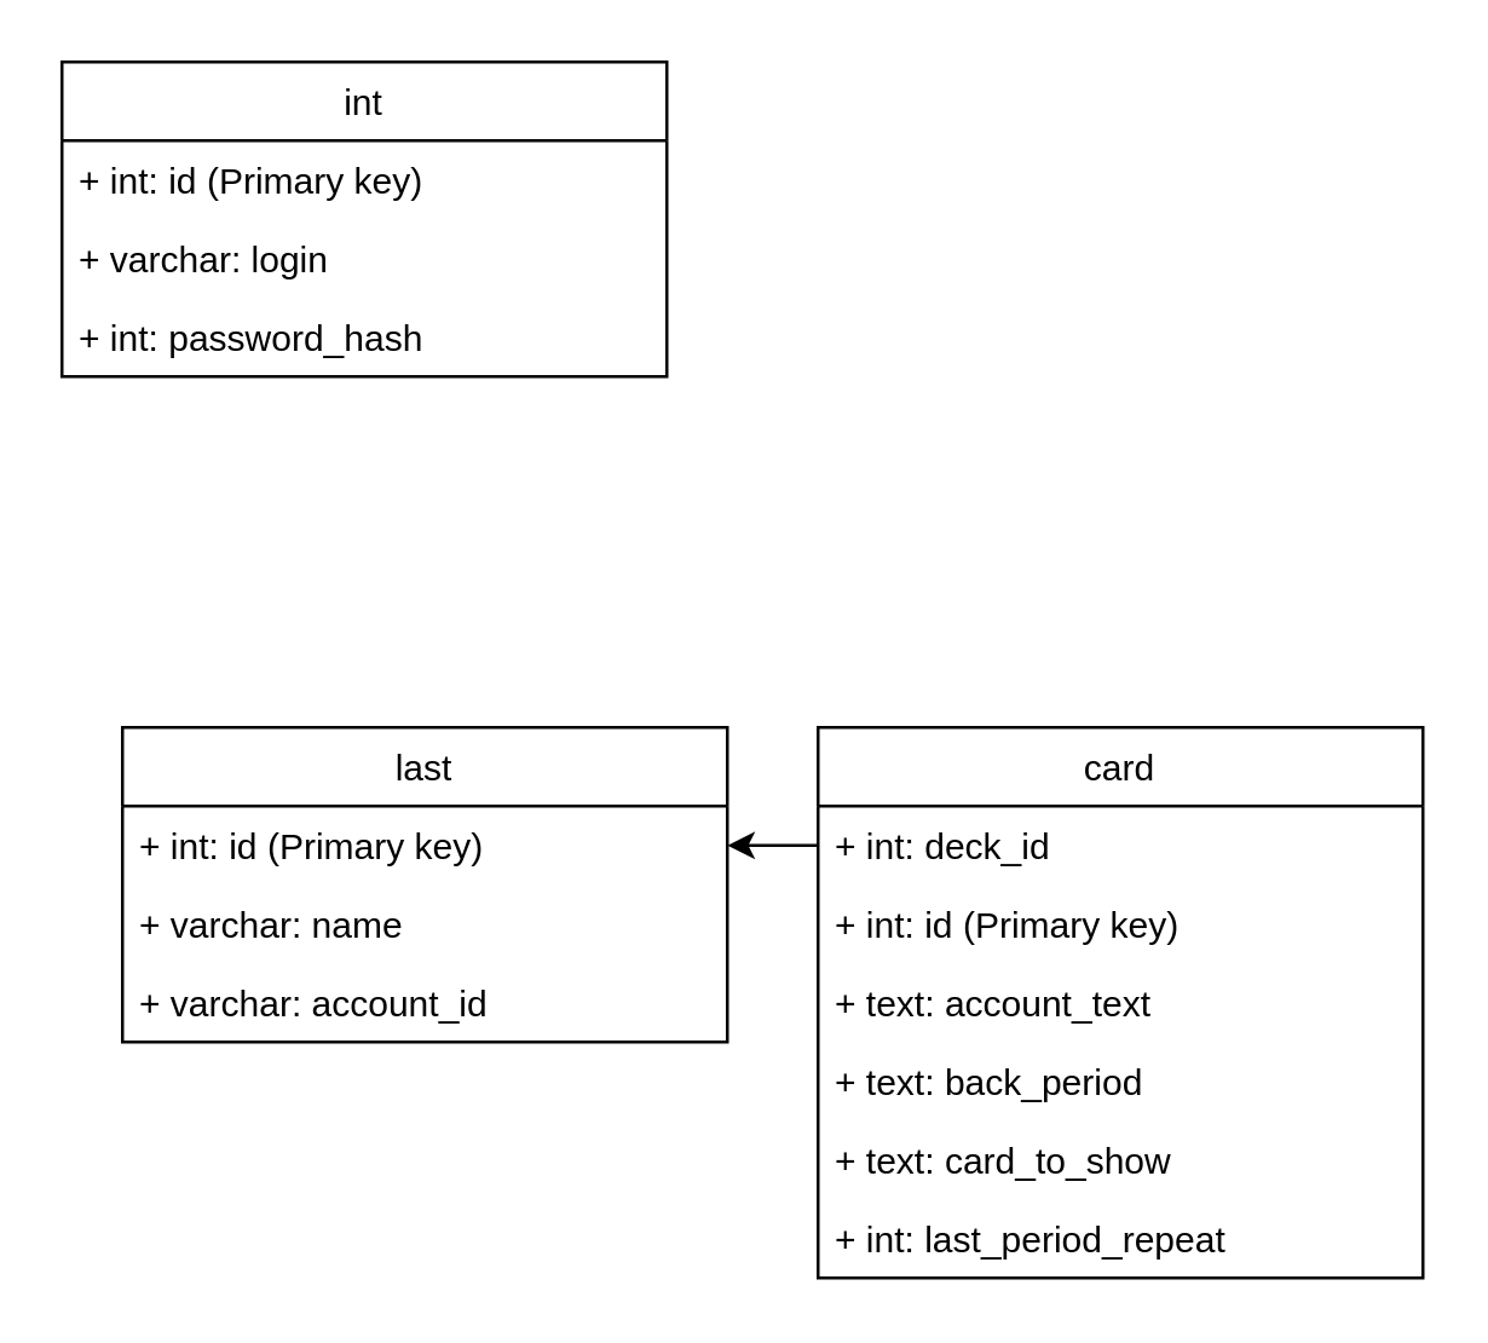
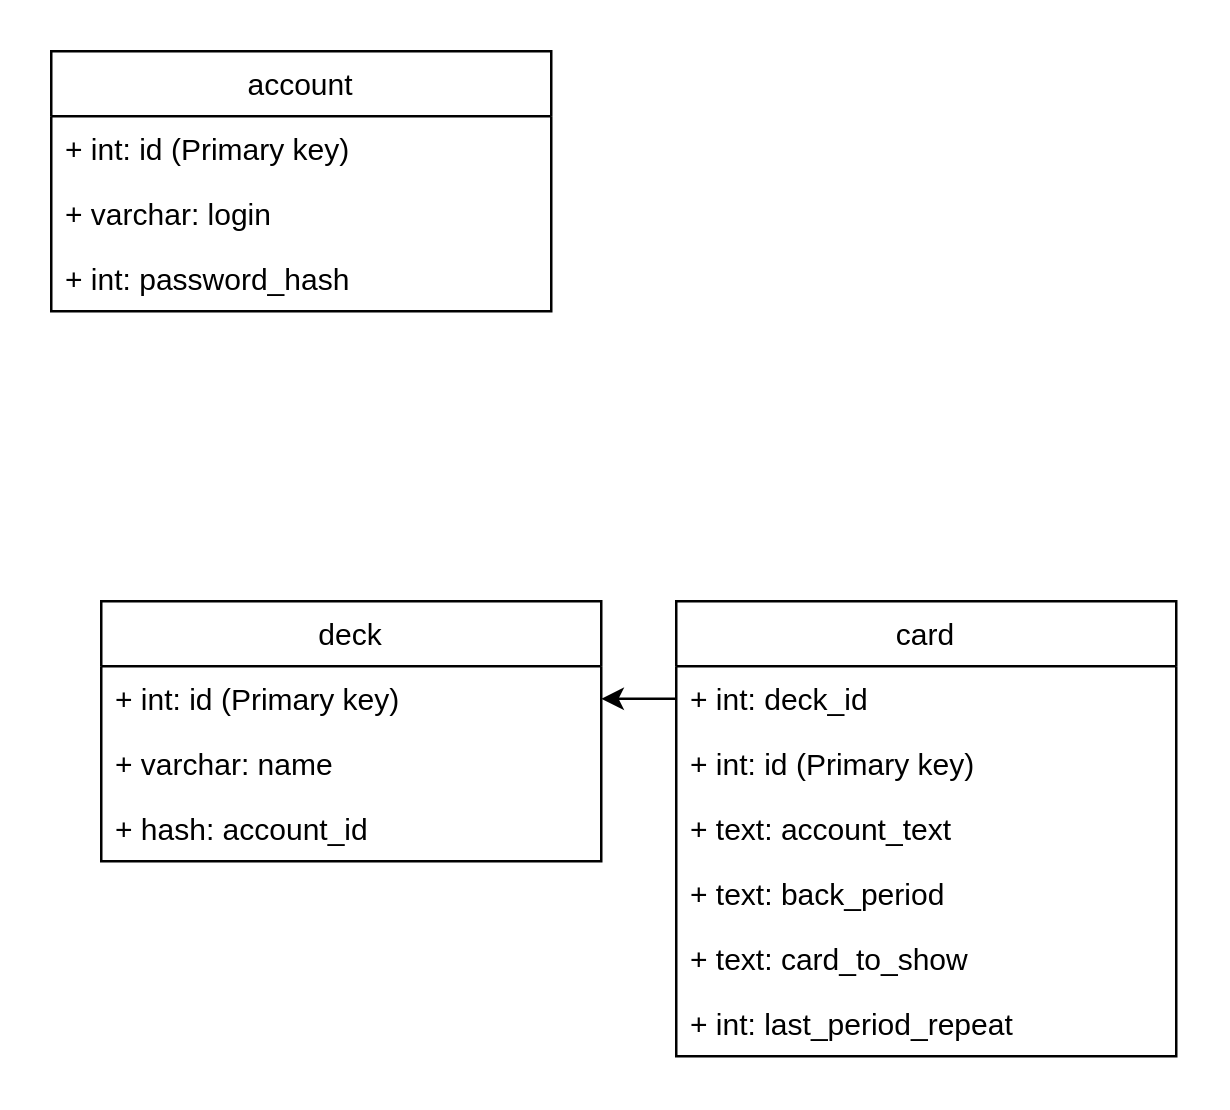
  <mxCell id="0" />
  <mxCell id="1" parent="0" />
- <mxCell id="2" value="int" style="swimlane;fontStyle=0;childLayout=stackLayout;horizontal=1;startSize=26;fillColor=none;horizontalStack=0;resizeParent=1;resizeParentMax=0;resizeLast=0;collapsible=1;marginBottom=0;" vertex="1" parent="1"><mxGeometry x="20" y="20" width="200" height="104" as="geometry" /></mxCell>
+ <mxCell id="2" value="account" style="swimlane;fontStyle=0;childLayout=stackLayout;horizontal=1;startSize=26;fillColor=none;horizontalStack=0;resizeParent=1;resizeParentMax=0;resizeLast=0;collapsible=1;marginBottom=0;" vertex="1" parent="1"><mxGeometry x="20" y="20" width="200" height="104" as="geometry" /></mxCell>
  <mxCell id="3" value="+ int: id (Primary key)" style="text;strokeColor=none;fillColor=none;align=left;verticalAlign=top;spacingLeft=4;spacingRight=4;overflow=hidden;rotatable=0;points=[[0,0.5],[1,0.5]];portConstraint=eastwest;" vertex="1" parent="2"><mxGeometry y="26" width="200" height="26" as="geometry" /></mxCell>
  <mxCell id="4" value="+ varchar: login" style="text;strokeColor=none;fillColor=none;align=left;verticalAlign=top;spacingLeft=4;spacingRight=4;overflow=hidden;rotatable=0;points=[[0,0.5],[1,0.5]];portConstraint=eastwest;" vertex="1" parent="2"><mxGeometry y="52" width="200" height="26" as="geometry" /></mxCell>
  <mxCell id="5" value="+ int: password_hash" style="text;strokeColor=none;fillColor=none;align=left;verticalAlign=top;spacingLeft=4;spacingRight=4;overflow=hidden;rotatable=0;points=[[0,0.5],[1,0.5]];portConstraint=eastwest;" vertex="1" parent="2"><mxGeometry y="78" width="200" height="26" as="geometry" /></mxCell>
- <mxCell id="6" value="last" style="swimlane;fontStyle=0;childLayout=stackLayout;horizontal=1;startSize=26;fillColor=none;horizontalStack=0;resizeParent=1;resizeParentMax=0;resizeLast=0;collapsible=1;marginBottom=0;" vertex="1" parent="1"><mxGeometry x="40" y="240" width="200" height="104" as="geometry" /></mxCell>
+ <mxCell id="6" value="deck" style="swimlane;fontStyle=0;childLayout=stackLayout;horizontal=1;startSize=26;fillColor=none;horizontalStack=0;resizeParent=1;resizeParentMax=0;resizeLast=0;collapsible=1;marginBottom=0;" vertex="1" parent="1"><mxGeometry x="40" y="240" width="200" height="104" as="geometry" /></mxCell>
  <mxCell id="7" value="+ int: id (Primary key)" style="text;strokeColor=none;fillColor=none;align=left;verticalAlign=top;spacingLeft=4;spacingRight=4;overflow=hidden;rotatable=0;points=[[0,0.5],[1,0.5]];portConstraint=eastwest;" vertex="1" parent="6"><mxGeometry y="26" width="200" height="26" as="geometry" /></mxCell>
  <mxCell id="8" value="+ varchar: name" style="text;strokeColor=none;fillColor=none;align=left;verticalAlign=top;spacingLeft=4;spacingRight=4;overflow=hidden;rotatable=0;points=[[0,0.5],[1,0.5]];portConstraint=eastwest;" vertex="1" parent="6"><mxGeometry y="52" width="200" height="26" as="geometry" /></mxCell>
- <mxCell id="9" value="+ varchar: account_id" style="text;strokeColor=none;fillColor=none;align=left;verticalAlign=top;spacingLeft=4;spacingRight=4;overflow=hidden;rotatable=0;points=[[0,0.5],[1,0.5]];portConstraint=eastwest;" vertex="1" parent="6"><mxGeometry y="78" width="200" height="26" as="geometry" /></mxCell>
+ <mxCell id="9" value="+ hash: account_id" style="text;strokeColor=none;fillColor=none;align=left;verticalAlign=top;spacingLeft=4;spacingRight=4;overflow=hidden;rotatable=0;points=[[0,0.5],[1,0.5]];portConstraint=eastwest;" vertex="1" parent="6"><mxGeometry y="78" width="200" height="26" as="geometry" /></mxCell>
  <mxCell id="10" value="card" style="swimlane;fontStyle=0;childLayout=stackLayout;horizontal=1;startSize=26;fillColor=none;horizontalStack=0;resizeParent=1;resizeParentMax=0;resizeLast=0;collapsible=1;marginBottom=0;" vertex="1" parent="1"><mxGeometry x="270" y="240" width="200" height="182" as="geometry" /></mxCell>
  <mxCell id="11" value="+ int: deck_id" style="text;strokeColor=none;fillColor=none;align=left;verticalAlign=top;spacingLeft=4;spacingRight=4;overflow=hidden;rotatable=0;points=[[0,0.5],[1,0.5]];portConstraint=eastwest;" vertex="1" parent="10"><mxGeometry y="26" width="200" height="26" as="geometry" /></mxCell>
  <mxCell id="12" value="+ int: id (Primary key)" style="text;strokeColor=none;fillColor=none;align=left;verticalAlign=top;spacingLeft=4;spacingRight=4;overflow=hidden;rotatable=0;points=[[0,0.5],[1,0.5]];portConstraint=eastwest;" vertex="1" parent="10"><mxGeometry y="52" width="200" height="26" as="geometry" /></mxCell>
  <mxCell id="13" value="+ text: account_text" style="text;strokeColor=none;fillColor=none;align=left;verticalAlign=top;spacingLeft=4;spacingRight=4;overflow=hidden;rotatable=0;points=[[0,0.5],[1,0.5]];portConstraint=eastwest;" vertex="1" parent="10"><mxGeometry y="78" width="200" height="26" as="geometry" /></mxCell>
  <mxCell id="14" value="+ text: back_period" style="text;strokeColor=none;fillColor=none;align=left;verticalAlign=top;spacingLeft=4;spacingRight=4;overflow=hidden;rotatable=0;points=[[0,0.5],[1,0.5]];portConstraint=eastwest;" vertex="1" parent="10"><mxGeometry y="104" width="200" height="26" as="geometry" /></mxCell>
  <mxCell id="15" value="+ text: card_to_show" style="text;strokeColor=none;fillColor=none;align=left;verticalAlign=top;spacingLeft=4;spacingRight=4;overflow=hidden;rotatable=0;points=[[0,0.5],[1,0.5]];portConstraint=eastwest;" vertex="1" parent="10"><mxGeometry y="130" width="200" height="26" as="geometry" /></mxCell>
  <mxCell id="16" value="+ int: last_period_repeat" style="text;strokeColor=none;fillColor=none;align=left;verticalAlign=top;spacingLeft=4;spacingRight=4;overflow=hidden;rotatable=0;points=[[0,0.5],[1,0.5]];portConstraint=eastwest;" vertex="1" parent="10"><mxGeometry y="156" width="200" height="26" as="geometry" /></mxCell>
  <mxCell id="17" style="edgeStyle=orthogonalEdgeStyle;rounded=0;orthogonalLoop=1;jettySize=auto;html=1;exitX=0;exitY=0.5;exitDx=0;exitDy=0;entryX=1;entryY=0.5;entryDx=0;entryDy=0;" edge="1" parent="1" source="11" target="7"><mxGeometry relative="1" as="geometry" /></mxCell>
